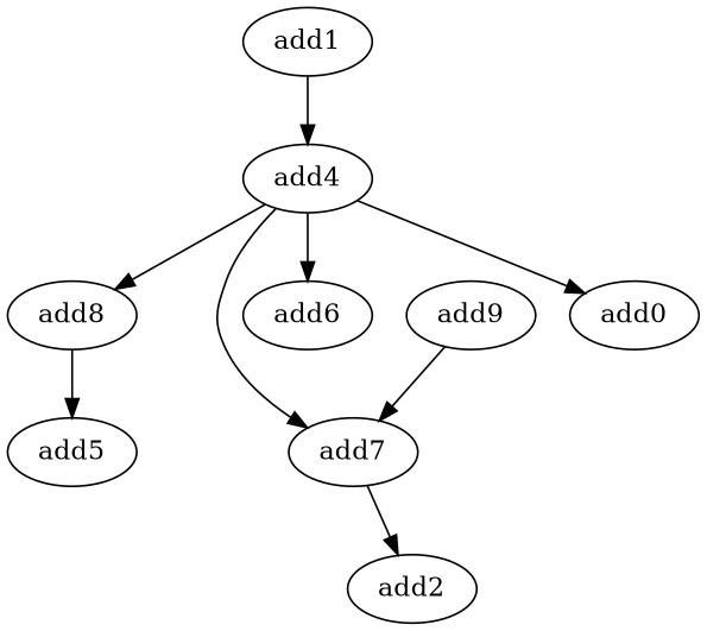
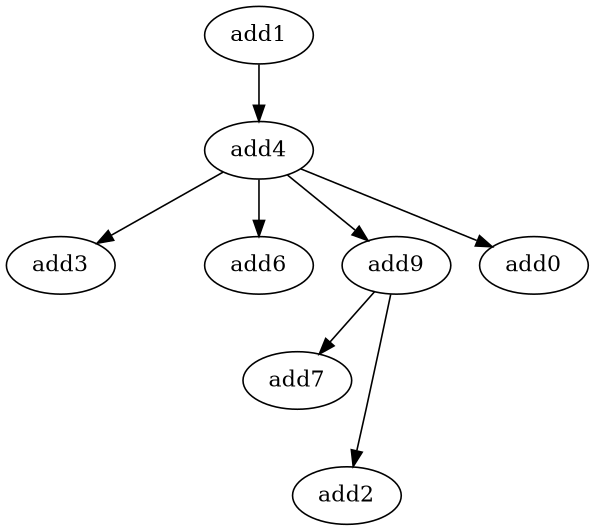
  strict digraph {
    node [opcode=add]
-   add8
-   add5
+   add8 [label=add3]
    add7
    add2
    add1
    add4
    add6
    add9
    add0
-   add8 -> add5
-   add7 -> add2
+   add9 -> add2
    add1 -> add4
    add4 -> add8
    add4 -> add6
-   add4 -> add7
+   add4 -> add9
    add4 -> add0
    add9 -> add7
  }
